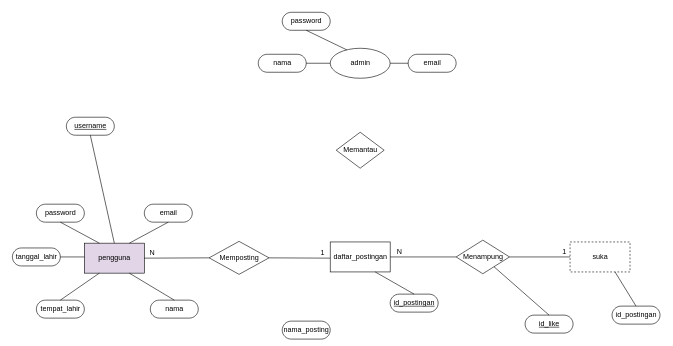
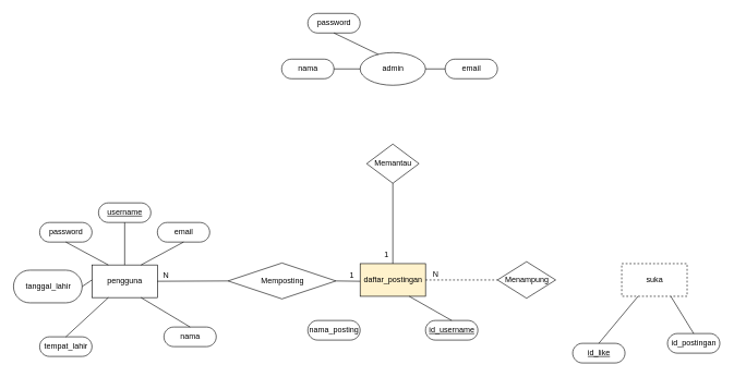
  <mxCell id="0" />
  <mxCell id="1" parent="0" />
- <mxCell id="2" value="pengguna" style="html=1;dashed=0;whitespace=wrap;fillColor=#e1d5e7;" parent="1" vertex="1"><mxGeometry x="140" y="405" width="100" height="50" as="geometry" /></mxCell>
- <mxCell id="3" value="daftar_postingan" style="html=1;dashed=0;whitespace=wrap;" parent="1" vertex="1"><mxGeometry x="550" y="403" width="100" height="50" as="geometry" /></mxCell>
+ <mxCell id="2" value="pengguna" style="html=1;dashed=0;whitespace=wrap;" parent="1" vertex="1"><mxGeometry x="140" y="405" width="100" height="50" as="geometry" /></mxCell>
+ <mxCell id="3" value="daftar_postingan" style="html=1;dashed=0;whitespace=wrap;fillColor=#fff2cc;" parent="1" vertex="1"><mxGeometry x="550" y="403" width="100" height="50" as="geometry" /></mxCell>
  <mxCell id="4" value="suka" style="html=1;dashed=1;whitespace=wrap;" parent="1" vertex="1"><mxGeometry x="950" y="403" width="100" height="50" as="geometry" /></mxCell>
  <mxCell id="5" value="admin" style="ellipse;html=1;dashed=0;whitespace=wrap;" parent="1" vertex="1"><mxGeometry x="550" y="80" width="100" height="50" as="geometry" /></mxCell>
- <mxCell id="6" value="Memposting" style="shape=rhombus;html=1;dashed=0;whitespace=wrap;perimeter=rhombusPerimeter;" parent="1" vertex="1"><mxGeometry x="348" y="402" width="100" height="55" as="geometry" /></mxCell>
+ <mxCell id="6" value="Memposting" style="shape=rhombus;html=1;dashed=0;whitespace=wrap;perimeter=rhombusPerimeter;" parent="1" vertex="1"><mxGeometry x="348" y="402" width="165" height="55" as="geometry" /></mxCell>
  <mxCell id="7" value="Menampung" style="shape=rhombus;html=1;dashed=0;whitespace=wrap;perimeter=rhombusPerimeter;" parent="1" vertex="1"><mxGeometry x="760" y="400" width="89" height="56" as="geometry" /></mxCell>
  <mxCell id="8" value="Memantau" style="shape=rhombus;html=1;dashed=0;whitespace=wrap;perimeter=rhombusPerimeter;" parent="1" vertex="1"><mxGeometry x="560" y="220" width="80" height="60" as="geometry" /></mxCell>
  <mxCell id="9" value="" style="endArrow=none;html=1;rounded=0;exitX=1;exitY=0.5;exitDx=0;exitDy=0;" parent="1" source="6" edge="1"><mxGeometry relative="1" as="geometry"><mxPoint x="450" y="430" as="sourcePoint" /><mxPoint x="550" y="430" as="targetPoint" /></mxGeometry></mxCell>
  <mxCell id="10" value="1" style="resizable=0;html=1;align=right;verticalAlign=bottom;" parent="9" connectable="0" vertex="1"><mxGeometry x="1" relative="1" as="geometry"><mxPoint x="-9.29" as="offset" /></mxGeometry></mxCell>
  <mxCell id="11" value="" style="endArrow=none;html=1;rounded=0;entryX=0;entryY=0.5;entryDx=0;entryDy=0;" parent="1" target="6" edge="1"><mxGeometry relative="1" as="geometry"><mxPoint x="240" y="430" as="sourcePoint" /><mxPoint x="350" y="430" as="targetPoint" /></mxGeometry></mxCell>
  <mxCell id="12" value="N" style="resizable=0;html=1;align=right;verticalAlign=bottom;" parent="11" connectable="0" vertex="1"><mxGeometry x="1" relative="1" as="geometry"><mxPoint x="-90" as="offset" /></mxGeometry></mxCell>
- <mxCell id="13" value="" style="endArrow=none;html=1;rounded=0;exitX=1;exitY=0.5;exitDx=0;exitDy=0;entryX=0;entryY=0.5;entryDx=0;entryDy=0;" parent="1" source="7" target="4" edge="1"><mxGeometry relative="1" as="geometry"><mxPoint x="430" y="440" as="sourcePoint" /><mxPoint x="560" y="440" as="targetPoint" /></mxGeometry></mxCell>
- <mxCell id="14" value="1" style="resizable=0;html=1;align=right;verticalAlign=bottom;" parent="13" connectable="0" vertex="1"><mxGeometry x="1" relative="1" as="geometry"><mxPoint x="-6" as="offset" /></mxGeometry></mxCell>
- <mxCell id="15" value="" style="endArrow=none;html=1;rounded=0;exitX=1;exitY=0.5;exitDx=0;exitDy=0;entryX=0;entryY=0.5;entryDx=0;entryDy=0;" parent="1" source="3" target="7" edge="1"><mxGeometry relative="1" as="geometry"><mxPoint x="670" y="427.83" as="sourcePoint" /><mxPoint x="780" y="427.83" as="targetPoint" /></mxGeometry></mxCell>
+ <mxCell id="15" value="" style="endArrow=none;html=1;rounded=0;exitX=1;exitY=0.5;exitDx=0;exitDy=0;entryX=0;entryY=0.5;entryDx=0;entryDy=0;dashed=1;" parent="1" source="3" target="7" edge="1"><mxGeometry relative="1" as="geometry"><mxPoint x="670" y="427.83" as="sourcePoint" /><mxPoint x="780" y="427.83" as="targetPoint" /></mxGeometry></mxCell>
  <mxCell id="16" value="N" style="resizable=0;html=1;align=right;verticalAlign=bottom;" parent="15" connectable="0" vertex="1"><mxGeometry x="1" relative="1" as="geometry"><mxPoint x="-89.96" y="-1" as="offset" /></mxGeometry></mxCell>
- <mxCell id="19" value="&lt;u style=&quot;font-weight: normal&quot;&gt;username&lt;/u&gt;" style="html=1;dashed=0;whitespace=wrap;shape=mxgraph.dfd.start;fontStyle=1" parent="1" vertex="1"><mxGeometry x="110" y="195" width="80" height="30" as="geometry" /></mxCell>
+ <mxCell id="17" value="" style="endArrow=none;html=1;rounded=0;exitX=0.5;exitY=1;exitDx=0;exitDy=0;entryX=0.5;entryY=0;entryDx=0;entryDy=0;" parent="1" source="8" target="3" edge="1"><mxGeometry relative="1" as="geometry"><mxPoint x="430" y="440" as="sourcePoint" /><mxPoint x="560" y="440" as="targetPoint" /></mxGeometry></mxCell>
+ <mxCell id="18" value="1" style="resizable=0;html=1;align=right;verticalAlign=bottom;" parent="17" connectable="0" vertex="1"><mxGeometry x="1" relative="1" as="geometry"><mxPoint x="-6.29" y="-5" as="offset" /></mxGeometry></mxCell>
+ <mxCell id="19" value="&lt;u style=&quot;font-weight: normal&quot;&gt;username&lt;/u&gt;" style="html=1;dashed=0;whitespace=wrap;shape=mxgraph.dfd.start;fontStyle=1" parent="1" vertex="1"><mxGeometry x="150" y="310" width="80" height="30" as="geometry" /></mxCell>
  <mxCell id="20" value="password" style="html=1;dashed=0;whitespace=wrap;shape=mxgraph.dfd.start" parent="1" vertex="1"><mxGeometry x="60" y="340" width="80" height="30" as="geometry" /></mxCell>
- <mxCell id="21" value="tanggal_lahir" style="html=1;dashed=0;whitespace=wrap;shape=mxgraph.dfd.start" parent="1" vertex="1"><mxGeometry x="20" y="413" width="80" height="30" as="geometry" /></mxCell>
- <mxCell id="22" value="tempat_lahir" style="html=1;dashed=0;whitespace=wrap;shape=mxgraph.dfd.start" parent="1" vertex="1"><mxGeometry x="60" y="500" width="80" height="30" as="geometry" /></mxCell>
- <mxCell id="23" value="&lt;u style=&quot;font-weight: normal&quot;&gt;id_postingan&lt;/u&gt;" style="html=1;dashed=0;whitespace=wrap;shape=mxgraph.dfd.start;fontStyle=1" parent="1" vertex="1"><mxGeometry x="650" y="490" width="80" height="30" as="geometry" /></mxCell>
- <mxCell id="24" value="nama_posting" style="html=1;dashed=0;whitespace=wrap;shape=mxgraph.dfd.start" parent="1" vertex="1"><mxGeometry x="470" y="535" width="80" height="30" as="geometry" /></mxCell>
+ <mxCell id="21" value="tanggal_lahir" style="html=1;dashed=0;whitespace=wrap;shape=mxgraph.dfd.start" parent="1" vertex="1"><mxGeometry x="20" y="413" width="105" height="50" as="geometry" /></mxCell>
+ <mxCell id="22" value="tempat_lahir" style="html=1;dashed=0;whitespace=wrap;shape=mxgraph.dfd.start" parent="1" vertex="1"><mxGeometry x="60" y="515" width="80" height="30" as="geometry" /></mxCell>
+ <mxCell id="23" value="&lt;u style=&quot;font-weight: normal&quot;&gt;id_username&lt;/u&gt;" style="html=1;dashed=0;whitespace=wrap;shape=mxgraph.dfd.start;fontStyle=1" parent="1" vertex="1"><mxGeometry x="650" y="490" width="80" height="30" as="geometry" /></mxCell>
+ <mxCell id="24" value="nama_posting" style="html=1;dashed=0;whitespace=wrap;shape=mxgraph.dfd.start" parent="1" vertex="1"><mxGeometry x="470" y="490" width="80" height="30" as="geometry" /></mxCell>
  <mxCell id="25" value="&lt;u style=&quot;font-weight: normal&quot;&gt;id_like&lt;/u&gt;" style="html=1;dashed=0;whitespace=wrap;shape=mxgraph.dfd.start;fontStyle=1" parent="1" vertex="1"><mxGeometry x="875" y="525" width="80" height="30" as="geometry" /></mxCell>
  <mxCell id="26" value="id_postingan&lt;span style=&quot;color: rgba(0 , 0 , 0 , 0) ; font-family: monospace ; font-size: 0px&quot;&gt;%3CmxGraphModel%3E%3Croot%3E%3CmxCell%20id%3D%220%22%2F%3E%3CmxCell%20id%3D%221%22%20parent%3D%220%22%2F%3E%3CmxCell%20id%3D%222%22%20value%3D%22id_like%22%20style%3D%22html%3D1%3Bdashed%3D0%3Bwhitespace%3Dwrap%3Bshape%3Dmxgraph.dfd.start%22%20vertex%3D%221%22%20parent%3D%221%22%3E%3CmxGeometry%20x%3D%22880%22%20y%3D%22540%22%20width%3D%2280%22%20height%3D%2230%22%20as%3D%22geometry%22%2F%3E%3C%2FmxCell%3E%3C%2Froot%3E%3C%2FmxGraphModel%3E&lt;/span&gt;" style="html=1;dashed=0;whitespace=wrap;shape=mxgraph.dfd.start" parent="1" vertex="1"><mxGeometry x="1020" y="510" width="80" height="30" as="geometry" /></mxCell>
  <mxCell id="27" value="password" style="html=1;dashed=0;whitespace=wrap;shape=mxgraph.dfd.start" parent="1" vertex="1"><mxGeometry x="470" y="20" width="80" height="30" as="geometry" /></mxCell>
  <mxCell id="28" value="nama" style="html=1;dashed=0;whitespace=wrap;shape=mxgraph.dfd.start" parent="1" vertex="1"><mxGeometry x="430" y="90" width="80" height="30" as="geometry" /></mxCell>
  <mxCell id="29" value="nama" style="html=1;dashed=0;whitespace=wrap;shape=mxgraph.dfd.start" parent="1" vertex="1"><mxGeometry x="250" y="500" width="80" height="30" as="geometry" /></mxCell>
  <mxCell id="30" value="" style="endArrow=none;html=1;rounded=0;exitX=1;exitY=0.5;exitDx=0;exitDy=0;exitPerimeter=0;entryX=0;entryY=0.5;entryDx=0;entryDy=0;" parent="1" source="28" target="5" edge="1"><mxGeometry relative="1" as="geometry"><mxPoint x="480" y="240" as="sourcePoint" /><mxPoint x="640" y="240" as="targetPoint" /></mxGeometry></mxCell>
  <mxCell id="31" value="" style="endArrow=none;html=1;rounded=0;exitX=0.5;exitY=0.5;exitDx=0;exitDy=15;exitPerimeter=0;entryX=0.25;entryY=0;entryDx=0;entryDy=0;" parent="1" source="27" target="5" edge="1"><mxGeometry relative="1" as="geometry"><mxPoint x="500" y="125" as="sourcePoint" /><mxPoint x="560" y="115" as="targetPoint" /></mxGeometry></mxCell>
  <mxCell id="32" value="" style="endArrow=none;html=1;rounded=0;exitX=0.5;exitY=0.5;exitDx=0;exitDy=15.0;exitPerimeter=0;entryX=0.5;entryY=0;entryDx=0;entryDy=0;" parent="1" source="19" target="2" edge="1"><mxGeometry relative="1" as="geometry"><mxPoint x="480" y="240" as="sourcePoint" /><mxPoint x="640" y="240" as="targetPoint" /></mxGeometry></mxCell>
  <mxCell id="33" value="" style="endArrow=none;html=1;rounded=0;exitX=0.5;exitY=0.5;exitDx=0;exitDy=15;exitPerimeter=0;entryX=0.25;entryY=0;entryDx=0;entryDy=0;" parent="1" source="20" target="2" edge="1"><mxGeometry relative="1" as="geometry"><mxPoint x="230" y="350" as="sourcePoint" /><mxPoint x="225" y="415" as="targetPoint" /></mxGeometry></mxCell>
  <mxCell id="34" value="" style="endArrow=none;html=1;rounded=0;exitX=1;exitY=0.5;exitDx=0;exitDy=0;exitPerimeter=0;" parent="1" source="21" edge="1"><mxGeometry relative="1" as="geometry"><mxPoint x="140" y="380" as="sourcePoint" /><mxPoint x="140" y="428" as="targetPoint" /></mxGeometry></mxCell>
  <mxCell id="35" value="" style="endArrow=none;html=1;rounded=0;exitX=0.5;exitY=0.5;exitDx=0;exitDy=-15.0;exitPerimeter=0;entryX=0.25;entryY=1;entryDx=0;entryDy=0;" parent="1" source="22" target="2" edge="1"><mxGeometry relative="1" as="geometry"><mxPoint x="110" y="438" as="sourcePoint" /><mxPoint x="150" y="438" as="targetPoint" /></mxGeometry></mxCell>
  <mxCell id="36" value="" style="endArrow=none;html=1;rounded=0;exitX=0.5;exitY=0.5;exitDx=0;exitDy=-15.0;exitPerimeter=0;entryX=0.75;entryY=1;entryDx=0;entryDy=0;" parent="1" source="29" target="2" edge="1"><mxGeometry relative="1" as="geometry"><mxPoint x="200" y="540" as="sourcePoint" /><mxPoint x="210" y="470" as="targetPoint" /></mxGeometry></mxCell>
  <mxCell id="37" value="" style="endArrow=none;html=1;rounded=0;exitX=0.5;exitY=0.5;exitDx=0;exitDy=-15.0;exitPerimeter=0;entryX=0.75;entryY=1;entryDx=0;entryDy=0;" parent="1" target="3" edge="1"><mxGeometry relative="1" as="geometry"><mxPoint x="690" y="490" as="sourcePoint" /><mxPoint x="585" y="463" as="targetPoint" /></mxGeometry></mxCell>
- <mxCell id="38" value="" style="endArrow=none;html=1;rounded=0;exitX=0.5;exitY=0.5;exitDx=0;exitDy=-15.0;exitPerimeter=0;" parent="1" source="25" target="7" edge="1"><mxGeometry relative="1" as="geometry"><mxPoint x="1020" y="415" as="sourcePoint" /><mxPoint x="990" y="340" as="targetPoint" /></mxGeometry></mxCell>
+ <mxCell id="38" value="" style="endArrow=none;html=1;rounded=0;exitX=0.5;exitY=0.5;exitDx=0;exitDy=-15.0;entryX=0.25;entryY=1;entryDx=0;entryDy=0;exitPerimeter=0;" parent="1" source="25" target="4" edge="1"><mxGeometry relative="1" as="geometry"><mxPoint x="1020" y="415" as="sourcePoint" /><mxPoint x="990" y="340" as="targetPoint" /></mxGeometry></mxCell>
  <mxCell id="39" value="" style="endArrow=none;html=1;rounded=0;exitX=0.5;exitY=0.5;exitDx=0;exitDy=-15.0;entryX=0.75;entryY=1;entryDx=0;entryDy=0;exitPerimeter=0;" parent="1" source="26" target="4" edge="1"><mxGeometry relative="1" as="geometry"><mxPoint x="940" y="520" as="sourcePoint" /><mxPoint x="995" y="465" as="targetPoint" /></mxGeometry></mxCell>
  <mxCell id="40" value="email" style="html=1;dashed=0;whitespace=wrap;shape=mxgraph.dfd.start" parent="1" vertex="1"><mxGeometry x="240" y="340" width="80" height="30" as="geometry" /></mxCell>
  <mxCell id="41" value="" style="endArrow=none;html=1;rounded=0;exitX=0.5;exitY=0.5;exitDx=0;exitDy=15;exitPerimeter=0;entryX=0.75;entryY=0;entryDx=0;entryDy=0;" parent="1" source="40" target="2" edge="1"><mxGeometry relative="1" as="geometry"><mxPoint x="230" y="350" as="sourcePoint" /><mxPoint x="225" y="415" as="targetPoint" /></mxGeometry></mxCell>
  <mxCell id="42" value="email" style="html=1;dashed=0;whitespace=wrap;shape=mxgraph.dfd.start" parent="1" vertex="1"><mxGeometry x="680" y="90" width="80" height="30" as="geometry" /></mxCell>
  <mxCell id="43" value="" style="endArrow=none;html=1;rounded=0;exitX=0;exitY=0.5;exitDx=0;exitDy=0;exitPerimeter=0;entryX=1;entryY=0.5;entryDx=0;entryDy=0;" parent="1" source="42" target="5" edge="1"><mxGeometry relative="1" as="geometry"><mxPoint x="600" y="60" as="sourcePoint" /><mxPoint x="610" y="90" as="targetPoint" /></mxGeometry></mxCell>
